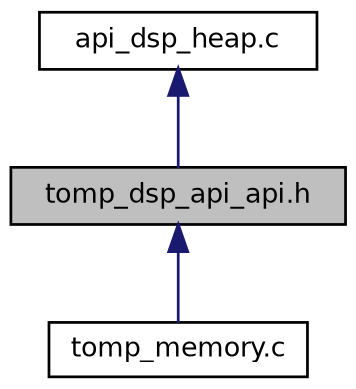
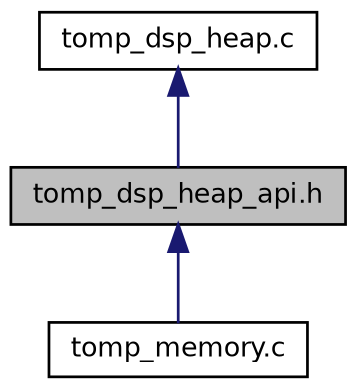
  digraph {
    node [color=black fillcolor=white fontname=Helvetica fontsize=10 shape=record style=filled]
    edge [color=midnightblue dir=back fontname=Helvetica fontsize=10 labelfontname=Helvetica labelfontsize=10 style=solid]
-   n1 [fillcolor=grey75 fontcolor=black height=0.2 label="tomp_dsp_api_api.h" width=0.4]
+   n1 [fillcolor=grey75 fontcolor=black height=0.2 label="tomp_dsp_heap_api.h" width=0.4]
    n2 [height=0.2 label="tomp_memory.c" width=0.4]
-   n3 [height=0.2 label="api_dsp_heap.c" width=0.4]
+   n3 [height=0.2 label="tomp_dsp_heap.c" width=0.4]
    n1 -> n2
    n3 -> n1
  }
